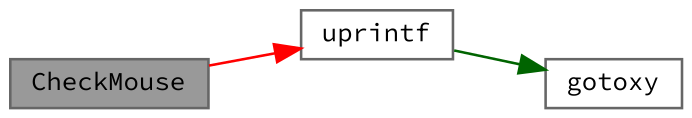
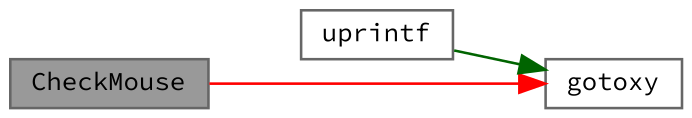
  digraph {
    fontname="Source Code Pro"
    rankdir=LR
    node [color=grey40 fillcolor=white fontname="Source Code Pro" fontsize=10 shape=box style=filled]
    edge [fontname="Source Code Pro" fontsize=10 labelfontname=Helvetica labelfontsize=10 style=solid]
    n1 [color=gray40 fillcolor=grey60 fontcolor=black height=0.2 label=CheckMouse width=0.4]
    n2 [height=0.2 label=uprintf width=0.4]
    n3 [height=0.2 label=gotoxy width=0.4]
-   n1 -> n2 [color=red]
+   n1 -> n3 [color=red]
    n2 -> n3 [color=darkgreen]
  }
